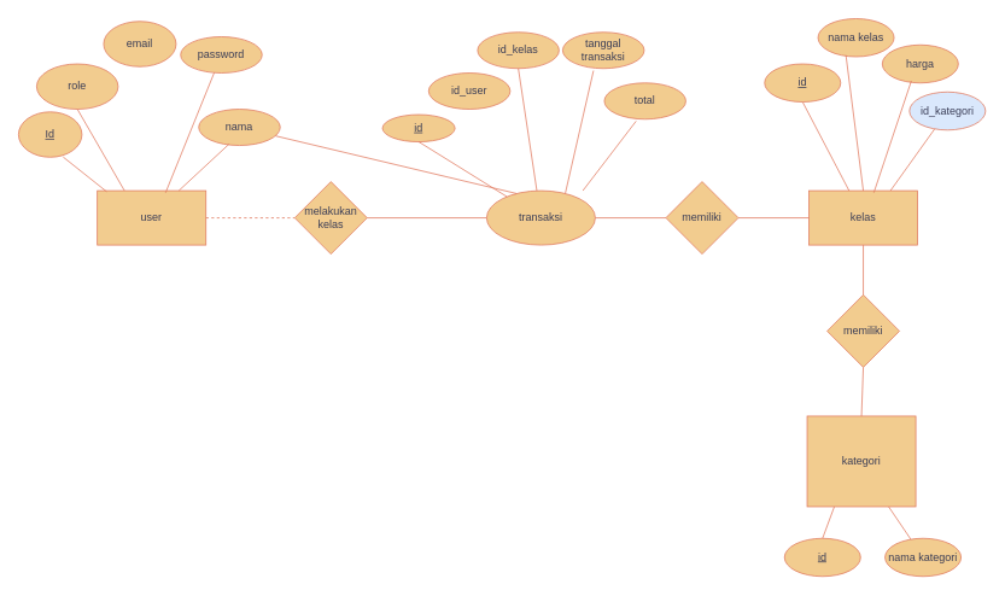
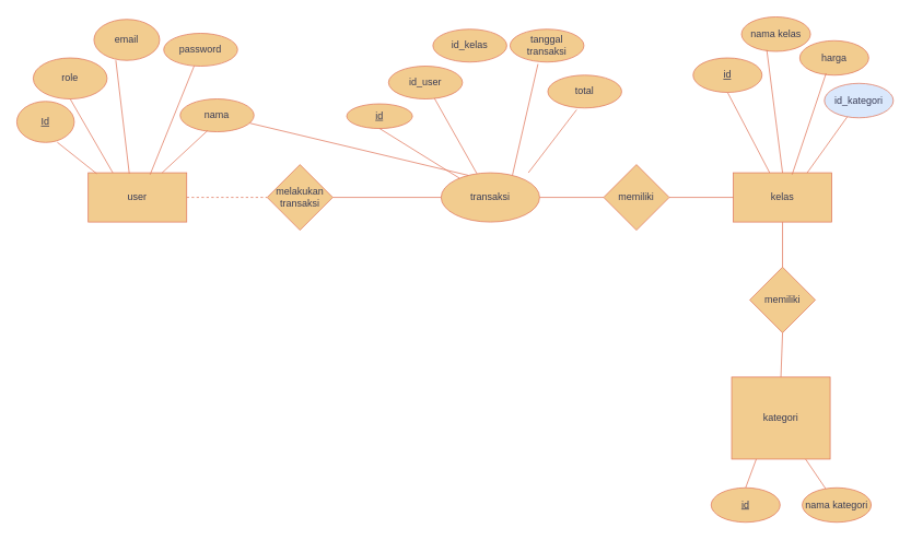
  <mxCell id="0" />
  <mxCell id="1" parent="0" />
  <mxCell id="2" value="user" style="rounded=0;whiteSpace=wrap;html=1;labelBackgroundColor=none;fillColor=#F2CC8F;strokeColor=#E07A5F;fontColor=#393C56;" vertex="1" parent="1"><mxGeometry x="107" y="210" width="120" height="60" as="geometry" /></mxCell>
  <mxCell id="3" value="kelas" style="rounded=0;whiteSpace=wrap;html=1;labelBackgroundColor=none;fillColor=#F2CC8F;strokeColor=#E07A5F;fontColor=#393C56;" vertex="1" parent="1"><mxGeometry x="893" y="210" width="120" height="60" as="geometry" /></mxCell>
  <mxCell id="4" value="transaksi" style="ellipse;whiteSpace=wrap;html=1;labelBackgroundColor=none;fillColor=#F2CC8F;strokeColor=#E07A5F;fontColor=#393C56;" vertex="1" parent="1"><mxGeometry x="537" y="210" width="120" height="60" as="geometry" /></mxCell>
  <mxCell id="5" value="Id" style="ellipse;whiteSpace=wrap;html=1;fontStyle=4;labelBackgroundColor=none;fillColor=#F2CC8F;strokeColor=#E07A5F;fontColor=#393C56;" vertex="1" parent="1"><mxGeometry x="20" y="123" width="70" height="50" as="geometry" /></mxCell>
  <mxCell id="6" value="" style="endArrow=none;html=1;rounded=0;exitX=0.086;exitY=0.017;exitDx=0;exitDy=0;exitPerimeter=0;entryX=0.703;entryY=0.995;entryDx=0;entryDy=0;entryPerimeter=0;labelBackgroundColor=none;strokeColor=#E07A5F;fontColor=default;" edge="1" parent="1" source="2" target="5"><mxGeometry width="50" height="50" relative="1" as="geometry"><mxPoint y="120" as="sourcePoint" x="17" /><mxPoint x="67" y="70" as="targetPoint" /></mxGeometry></mxCell>
  <mxCell id="7" value="role" style="ellipse;whiteSpace=wrap;html=1;labelBackgroundColor=none;fillColor=#F2CC8F;strokeColor=#E07A5F;fontColor=#393C56;" vertex="1" parent="1"><mxGeometry x="40" y="70" width="90" height="50" as="geometry" /></mxCell>
  <mxCell id="8" value="email" style="ellipse;whiteSpace=wrap;html=1;labelBackgroundColor=none;fillColor=#F2CC8F;strokeColor=#E07A5F;fontColor=#393C56;" vertex="1" parent="1"><mxGeometry x="114" y="23" width="80" height="50" as="geometry" /></mxCell>
  <mxCell id="9" value="" style="endArrow=none;html=1;rounded=0;exitX=0.25;exitY=0;exitDx=0;exitDy=0;entryX=0.5;entryY=1;entryDx=0;entryDy=0;labelBackgroundColor=none;strokeColor=#E07A5F;fontColor=default;" edge="1" parent="1" source="2" target="7"><mxGeometry width="50" height="50" relative="1" as="geometry"><mxPoint x="202.5" y="190" as="sourcePoint" /><mxPoint x="131.5" y="128" as="targetPoint" /></mxGeometry></mxCell>
+ <mxCell id="10" value="" style="endArrow=none;html=1;rounded=0;exitX=0.417;exitY=0.017;exitDx=0;exitDy=0;entryX=0.333;entryY=1;entryDx=0;entryDy=0;entryPerimeter=0;exitPerimeter=0;labelBackgroundColor=none;strokeColor=#E07A5F;fontColor=default;" edge="1" parent="1" source="2" target="8"><mxGeometry width="50" height="50" relative="1" as="geometry"><mxPoint x="147" y="220" as="sourcePoint" /><mxPoint x="112" y="100" as="targetPoint" /></mxGeometry></mxCell>
  <mxCell id="11" value="password" style="ellipse;whiteSpace=wrap;html=1;labelBackgroundColor=none;fillColor=#F2CC8F;strokeColor=#E07A5F;fontColor=#393C56;" vertex="1" parent="1"><mxGeometry x="199" y="40" width="90" height="40" as="geometry" /></mxCell>
  <mxCell id="12" value="" style="endArrow=none;html=1;rounded=0;exitX=0.628;exitY=0.039;exitDx=0;exitDy=0;exitPerimeter=0;labelBackgroundColor=none;strokeColor=#E07A5F;fontColor=default;" edge="1" parent="1" source="2" target="11"><mxGeometry width="50" height="50" relative="1" as="geometry"><mxPoint x="161" y="223" as="sourcePoint" /><mxPoint x="187" y="120" as="targetPoint" /></mxGeometry></mxCell>
  <mxCell id="13" value="kategori" style="rounded=0;whiteSpace=wrap;html=1;labelBackgroundColor=none;fillColor=#F2CC8F;strokeColor=#E07A5F;fontColor=#393C56;" vertex="1" parent="1"><mxGeometry x="891" y="459" width="120" height="100" as="geometry" /></mxCell>
  <mxCell id="14" value="" style="endArrow=none;html=1;rounded=0;entryX=1;entryY=0.5;entryDx=0;entryDy=0;exitX=0;exitY=0.5;exitDx=0;exitDy=0;labelBackgroundColor=none;strokeColor=#E07A5F;fontColor=default;" edge="1" parent="1" source="3" target="28"><mxGeometry width="50" height="50" relative="1" as="geometry"><mxPoint x="287" y="310" as="sourcePoint" /><mxPoint x="337" y="260" as="targetPoint" /></mxGeometry></mxCell>
  <mxCell id="15" value="" style="endArrow=none;html=1;rounded=0;entryX=0.5;entryY=1;entryDx=0;entryDy=0;labelBackgroundColor=none;strokeColor=#E07A5F;fontColor=default;" edge="1" parent="1" source="3" target="16"><mxGeometry width="50" height="50" relative="1" as="geometry"><mxPoint x="871" y="178" as="sourcePoint" /><mxPoint x="921" y="128" as="targetPoint" /></mxGeometry></mxCell>
  <mxCell id="16" value="id" style="ellipse;whiteSpace=wrap;html=1;fontStyle=4;labelBackgroundColor=none;fillColor=#F2CC8F;strokeColor=#E07A5F;fontColor=#393C56;" vertex="1" parent="1"><mxGeometry x="844" y="70" width="84" height="42" as="geometry" /></mxCell>
  <mxCell id="17" value="" style="endArrow=none;html=1;rounded=0;entryX=0;entryY=0.5;entryDx=0;entryDy=0;labelBackgroundColor=none;strokeColor=#E07A5F;fontColor=default;dashed=1;" edge="1" parent="1" source="2" target="18"><mxGeometry width="50" height="50" relative="1" as="geometry"><mxPoint x="437" y="210" as="sourcePoint" /><mxPoint x="367" y="240" as="targetPoint" /></mxGeometry></mxCell>
- <mxCell id="18" value="melakukan kelas" style="rhombus;whiteSpace=wrap;html=1;labelBackgroundColor=none;fillColor=#F2CC8F;strokeColor=#E07A5F;fontColor=#393C56;" vertex="1" parent="1"><mxGeometry x="325" y="200" width="80" height="80" as="geometry" /></mxCell>
+ <mxCell id="18" value="melakukan transaksi" style="rhombus;whiteSpace=wrap;html=1;labelBackgroundColor=none;fillColor=#F2CC8F;strokeColor=#E07A5F;fontColor=#393C56;" vertex="1" parent="1"><mxGeometry x="325" y="200" width="80" height="80" as="geometry" /></mxCell>
  <mxCell id="19" value="" style="endArrow=none;html=1;rounded=0;entryX=0;entryY=0.5;entryDx=0;entryDy=0;exitX=1;exitY=0.5;exitDx=0;exitDy=0;labelBackgroundColor=none;strokeColor=#E07A5F;fontColor=default;" edge="1" parent="1" source="18" target="4"><mxGeometry width="50" height="50" relative="1" as="geometry"><mxPoint x="397" y="250" as="sourcePoint" /><mxPoint x="447" y="200" as="targetPoint" /></mxGeometry></mxCell>
  <mxCell id="20" value="id_kelas" style="ellipse;whiteSpace=wrap;html=1;labelBackgroundColor=none;fillColor=#F2CC8F;strokeColor=#E07A5F;fontColor=#393C56;" vertex="1" parent="1"><mxGeometry x="527" y="35" width="90" height="40" as="geometry" /></mxCell>
- <mxCell id="21" value="" style="endArrow=none;html=1;rounded=0;entryX=0.5;entryY=1;entryDx=0;entryDy=0;labelBackgroundColor=none;strokeColor=#E07A5F;fontColor=default;" edge="1" parent="1" source="4" target="20"><mxGeometry width="50" height="50" relative="1" as="geometry"><mxPoint x="537" y="212" as="sourcePoint" /><mxPoint x="579" y="110" as="targetPoint" /></mxGeometry></mxCell>
+ <mxCell id="21" value="" style="endArrow=none;html=1;rounded=0;labelBackgroundColor=none;strokeColor=#E07A5F;fontColor=default;" edge="1" parent="1" source="4" target="43"><mxGeometry width="50" height="50" relative="1" as="geometry"><mxPoint x="537" y="212" as="sourcePoint" /><mxPoint x="579" y="110" as="targetPoint" /></mxGeometry></mxCell>
  <mxCell id="22" value="id" style="ellipse;whiteSpace=wrap;html=1;fontStyle=4;labelBackgroundColor=none;fillColor=#F2CC8F;strokeColor=#E07A5F;fontColor=#393C56;" vertex="1" parent="1"><mxGeometry x="422" y="126" width="80" height="30" as="geometry" /></mxCell>
  <mxCell id="23" value="" style="endArrow=none;html=1;rounded=0;entryX=0.5;entryY=1;entryDx=0;entryDy=0;labelBackgroundColor=none;strokeColor=#E07A5F;fontColor=default;" edge="1" parent="1" source="4" target="22"><mxGeometry width="50" height="50" relative="1" as="geometry"><mxPoint x="431" y="172" as="sourcePoint" /><mxPoint x="445" y="70" as="targetPoint" /></mxGeometry></mxCell>
  <mxCell id="24" style="edgeStyle=orthogonalEdgeStyle;rounded=0;orthogonalLoop=1;jettySize=auto;html=1;exitX=0.5;exitY=1;exitDx=0;exitDy=0;labelBackgroundColor=none;strokeColor=#E07A5F;fontColor=default;" edge="1" parent="1" source="20" target="20"><mxGeometry relative="1" as="geometry" /></mxCell>
  <mxCell id="25" value="tanggal transaksi" style="ellipse;whiteSpace=wrap;html=1;labelBackgroundColor=none;fillColor=#F2CC8F;strokeColor=#E07A5F;fontColor=#393C56;" vertex="1" parent="1"><mxGeometry x="621" y="35" width="90" height="40" as="geometry" /></mxCell>
  <mxCell id="26" value="" style="endArrow=none;html=1;rounded=0;entryX=0.378;entryY=1.059;entryDx=0;entryDy=0;entryPerimeter=0;exitX=0.75;exitY=0;exitDx=0;exitDy=0;labelBackgroundColor=none;strokeColor=#E07A5F;fontColor=default;" edge="1" parent="1" source="4" target="25"><mxGeometry width="50" height="50" relative="1" as="geometry"><mxPoint x="624" y="221" as="sourcePoint" /><mxPoint x="666" y="101" as="targetPoint" /></mxGeometry></mxCell>
  <mxCell id="27" value="" style="endArrow=none;html=1;rounded=0;entryX=0;entryY=0.5;entryDx=0;entryDy=0;labelBackgroundColor=none;strokeColor=#E07A5F;fontColor=default;" edge="1" parent="1" source="4" target="28"><mxGeometry width="50" height="50" relative="1" as="geometry"><mxPoint x="667" y="239.33" as="sourcePoint" /><mxPoint x="757" y="239.33" as="targetPoint" /></mxGeometry></mxCell>
  <mxCell id="28" value="memiliki" style="rhombus;whiteSpace=wrap;html=1;labelBackgroundColor=none;fillColor=#F2CC8F;strokeColor=#E07A5F;fontColor=#393C56;" vertex="1" parent="1"><mxGeometry x="735" y="200" width="80" height="80" as="geometry" /></mxCell>
  <mxCell id="29" value="nama kelas" style="ellipse;whiteSpace=wrap;html=1;fontStyle=0;labelBackgroundColor=none;fillColor=#F2CC8F;strokeColor=#E07A5F;fontColor=#393C56;" vertex="1" parent="1"><mxGeometry x="903" y="20" width="84" height="42" as="geometry" /></mxCell>
  <mxCell id="30" value="id_kategori" style="ellipse;whiteSpace=wrap;html=1;fontStyle=0;labelBackgroundColor=none;fillColor=#dae8fc;strokeColor=#E07A5F;fontColor=#393C56;" vertex="1" parent="1"><mxGeometry x="1004" y="101" width="84" height="42" as="geometry" /></mxCell>
  <mxCell id="31" value="harga" style="ellipse;whiteSpace=wrap;html=1;fontStyle=0;labelBackgroundColor=none;fillColor=#F2CC8F;strokeColor=#E07A5F;fontColor=#393C56;" vertex="1" parent="1"><mxGeometry x="974" y="49" width="84" height="42" as="geometry" /></mxCell>
  <mxCell id="32" value="" style="endArrow=none;html=1;rounded=0;entryX=0.367;entryY=0.962;entryDx=0;entryDy=0;entryPerimeter=0;exitX=0.5;exitY=0;exitDx=0;exitDy=0;labelBackgroundColor=none;strokeColor=#E07A5F;fontColor=default;" edge="1" parent="1" source="3" target="29"><mxGeometry width="50" height="50" relative="1" as="geometry"><mxPoint x="947" y="220" as="sourcePoint" /><mxPoint x="896" y="122" as="targetPoint" /></mxGeometry></mxCell>
  <mxCell id="33" value="" style="endArrow=none;html=1;rounded=0;entryX=0.382;entryY=0.944;entryDx=0;entryDy=0;entryPerimeter=0;exitX=0.597;exitY=0.037;exitDx=0;exitDy=0;exitPerimeter=0;labelBackgroundColor=none;strokeColor=#E07A5F;fontColor=default;" edge="1" parent="1" source="3" target="31"><mxGeometry width="50" height="50" relative="1" as="geometry"><mxPoint x="958" y="214" as="sourcePoint" /><mxPoint x="944" y="70" as="targetPoint" /></mxGeometry></mxCell>
  <mxCell id="34" value="" style="endArrow=none;html=1;rounded=0;exitX=0.75;exitY=0;exitDx=0;exitDy=0;labelBackgroundColor=none;strokeColor=#E07A5F;fontColor=default;" edge="1" parent="1" source="3" target="30"><mxGeometry width="50" height="50" relative="1" as="geometry"><mxPoint x="965" y="215" as="sourcePoint" /><mxPoint x="1002" y="112" as="targetPoint" /></mxGeometry></mxCell>
  <mxCell id="35" value="memiliki" style="rhombus;whiteSpace=wrap;html=1;labelBackgroundColor=none;fillColor=#F2CC8F;strokeColor=#E07A5F;fontColor=#393C56;" vertex="1" parent="1"><mxGeometry x="913" y="325" width="80" height="80" as="geometry" /></mxCell>
  <mxCell id="36" value="" style="endArrow=none;html=1;rounded=0;entryX=0.5;entryY=0;entryDx=0;entryDy=0;exitX=0.5;exitY=1;exitDx=0;exitDy=0;labelBackgroundColor=none;strokeColor=#E07A5F;fontColor=default;" edge="1" parent="1" source="35" target="13"><mxGeometry width="50" height="50" relative="1" as="geometry"><mxPoint x="925" y="422" as="sourcePoint" /><mxPoint x="847" y="422" as="targetPoint" /></mxGeometry></mxCell>
  <mxCell id="37" value="" style="endArrow=none;html=1;rounded=0;entryX=0.5;entryY=0;entryDx=0;entryDy=0;exitX=0.5;exitY=1;exitDx=0;exitDy=0;labelBackgroundColor=none;strokeColor=#E07A5F;fontColor=default;" edge="1" parent="1" source="3" target="35"><mxGeometry width="50" height="50" relative="1" as="geometry"><mxPoint x="913" y="260" as="sourcePoint" /><mxPoint x="835" y="260" as="targetPoint" /></mxGeometry></mxCell>
  <mxCell id="38" value="id" style="ellipse;whiteSpace=wrap;html=1;fontStyle=4;labelBackgroundColor=none;fillColor=#F2CC8F;strokeColor=#E07A5F;fontColor=#393C56;" vertex="1" parent="1"><mxGeometry x="866" y="594" width="84" height="42" as="geometry" /></mxCell>
  <mxCell id="39" value="nama kategori" style="ellipse;whiteSpace=wrap;html=1;fontStyle=0;labelBackgroundColor=none;fillColor=#F2CC8F;strokeColor=#E07A5F;fontColor=#393C56;" vertex="1" parent="1"><mxGeometry x="977" y="594" width="84" height="42" as="geometry" /></mxCell>
  <mxCell id="40" style="edgeStyle=orthogonalEdgeStyle;rounded=0;orthogonalLoop=1;jettySize=auto;html=1;exitX=0.5;exitY=1;exitDx=0;exitDy=0;labelBackgroundColor=none;strokeColor=#E07A5F;fontColor=default;" edge="1" parent="1" source="39" target="39"><mxGeometry relative="1" as="geometry" /></mxCell>
  <mxCell id="41" value="" style="endArrow=none;html=1;rounded=0;entryX=0.5;entryY=0;entryDx=0;entryDy=0;exitX=0.25;exitY=1;exitDx=0;exitDy=0;labelBackgroundColor=none;strokeColor=#E07A5F;fontColor=default;" edge="1" parent="1" source="13" target="38"><mxGeometry width="50" height="50" relative="1" as="geometry"><mxPoint x="912" y="517" as="sourcePoint" /><mxPoint x="917" y="571" as="targetPoint" /></mxGeometry></mxCell>
  <mxCell id="42" value="" style="endArrow=none;html=1;rounded=0;exitX=0.75;exitY=1;exitDx=0;exitDy=0;labelBackgroundColor=none;strokeColor=#E07A5F;fontColor=default;" edge="1" parent="1" source="13" target="39"><mxGeometry width="50" height="50" relative="1" as="geometry"><mxPoint x="924" y="531" as="sourcePoint" /><mxPoint x="918" y="604" as="targetPoint" /></mxGeometry></mxCell>
  <mxCell id="43" value="id_user" style="ellipse;whiteSpace=wrap;html=1;labelBackgroundColor=none;fillColor=#F2CC8F;strokeColor=#E07A5F;fontColor=#393C56;" vertex="1" parent="1"><mxGeometry x="473" y="80" width="90" height="40" as="geometry" /></mxCell>
  <mxCell id="44" value="" style="endArrow=none;html=1;rounded=0;labelBackgroundColor=none;strokeColor=#E07A5F;fontColor=default;exitX=0.25;exitY=0;exitDx=0;exitDy=0;" edge="1" parent="1" source="4" target="47"><mxGeometry width="50" height="50" relative="1" as="geometry"><mxPoint x="559" y="220" as="sourcePoint" /><mxPoint x="472" y="166" as="targetPoint" /></mxGeometry></mxCell>
  <mxCell id="45" value="total" style="ellipse;whiteSpace=wrap;html=1;labelBackgroundColor=none;fillColor=#F2CC8F;strokeColor=#E07A5F;fontColor=#393C56;" vertex="1" parent="1"><mxGeometry x="667" y="91" width="90" height="40" as="geometry" /></mxCell>
  <mxCell id="46" value="" style="endArrow=none;html=1;rounded=0;entryX=0.39;entryY=1.052;entryDx=0;entryDy=0;entryPerimeter=0;exitX=0.886;exitY=-0.001;exitDx=0;exitDy=0;labelBackgroundColor=none;strokeColor=#E07A5F;fontColor=default;exitPerimeter=0;" edge="1" parent="1" source="4" target="45"><mxGeometry width="50" height="50" relative="1" as="geometry"><mxPoint x="637" y="220" as="sourcePoint" /><mxPoint x="737" y="58" as="targetPoint" /></mxGeometry></mxCell>
  <mxCell id="47" value="nama" style="ellipse;whiteSpace=wrap;html=1;labelBackgroundColor=none;fillColor=#F2CC8F;strokeColor=#E07A5F;fontColor=#393C56;" vertex="1" parent="1"><mxGeometry x="219" y="120" width="90" height="40" as="geometry" /></mxCell>
  <mxCell id="48" value="" style="endArrow=none;html=1;rounded=0;exitX=0.75;exitY=0;exitDx=0;exitDy=0;labelBackgroundColor=none;strokeColor=#E07A5F;fontColor=default;entryX=0.371;entryY=0.965;entryDx=0;entryDy=0;entryPerimeter=0;" edge="1" parent="1" source="2" target="47"><mxGeometry width="50" height="50" relative="1" as="geometry"><mxPoint x="192" y="222" as="sourcePoint" /><mxPoint x="216" y="125" as="targetPoint" /></mxGeometry></mxCell>
